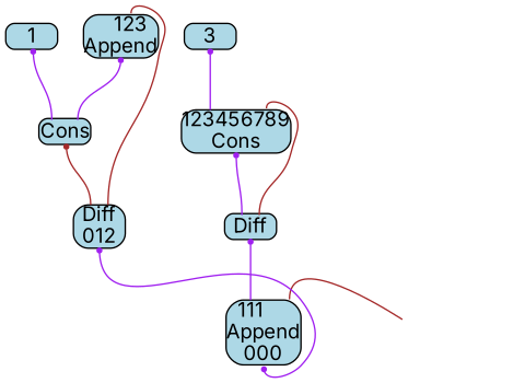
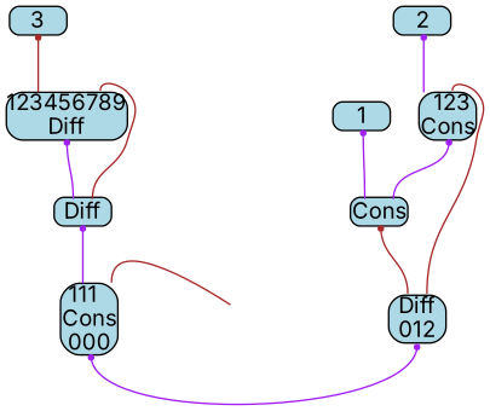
  graph {
    fontname=Inter
    node [fillcolor=lightblue fontname=Inter margin=0 shape=rect style="filled, rounded"]
    edge [arrowhead=dot arrowsize=0.4 arrowtail=dot color=purple fontname=Inter headport="P1:n" tailport="P0:s" dir=back]
-   n1 [height=0.25 label=< <TABLE BORDER="0" CELLBORDER="0" CELLSPACING="0" CELLPADDING="0">   <TR>     <TD BORDER="0" PORT="P1">111</TD>     <TD BORDER="0" PORT="P2"></TD>   </TR>   <TR><TD BORDER="0" COLSPAN="2">Append</TD></TR>   <TR><TD BORDER="0" COLSPAN="2" PORT="P0">000</TD></TR> </TABLE>> width=0.5]
+   n1 [height=0.25 label=< <TABLE BORDER="0" CELLBORDER="0" CELLSPACING="0" CELLPADDING="0">   <TR>     <TD BORDER="0" PORT="P1">111</TD>     <TD BORDER="0" PORT="P2"></TD>   </TR>   <TR><TD BORDER="0" COLSPAN="2">Cons</TD></TR>   <TR><TD BORDER="0" COLSPAN="2" PORT="P0">000</TD></TR> </TABLE>> width=0.5]
    _N_for_free_port_P2 [height=0.25 style=invis width=0.5]
-   n4 [height=0.25 label=< <TABLE BORDER="0" CELLBORDER="0" CELLSPACING="0" CELLPADDING="0">   <TR>     <TD BORDER="0" PORT="P1"></TD>     <TD BORDER="0" PORT="P2">123</TD>   </TR>   <TR><TD BORDER="0" COLSPAN="2">Append</TD></TR>   <TR><TD BORDER="0" COLSPAN="2" PORT="P0"></TD></TR> </TABLE>> width=0.5]
+   n3 [height=0.25 label=< <TABLE BORDER="0" CELLBORDER="0" CELLSPACING="0" CELLPADDING="0">   <TR><TD BORDER="0" COLSPAN="2">2</TD></TR>   <TR><TD BORDER="0" COLSPAN="2" PORT="P0"></TD></TR> </TABLE>> width=0.5]
+   n4 [height=0.25 label=< <TABLE BORDER="0" CELLBORDER="0" CELLSPACING="0" CELLPADDING="0">   <TR>     <TD BORDER="0" PORT="P1"></TD>     <TD BORDER="0" PORT="P2">123</TD>   </TR>   <TR><TD BORDER="0" COLSPAN="2">Cons</TD></TR>   <TR><TD BORDER="0" COLSPAN="2" PORT="P0"></TD></TR> </TABLE>> width=0.5]
    n5 [height=0.25 label=< <TABLE BORDER="0" CELLBORDER="0" CELLSPACING="0" CELLPADDING="0">   <TR>     <TD BORDER="0" PORT="P1"></TD>     <TD BORDER="0" PORT="P2"></TD>   </TR>   <TR><TD BORDER="0" COLSPAN="2">Cons</TD></TR>   <TR><TD BORDER="0" COLSPAN="2" PORT="P0"></TD></TR> </TABLE>> width=0.5]
    n6 [height=0.25 label=< <TABLE BORDER="0" CELLBORDER="0" CELLSPACING="0" CELLPADDING="0">   <TR>     <TD BORDER="0" PORT="P1"></TD>     <TD BORDER="0" PORT="P2"></TD>   </TR>   <TR><TD BORDER="0" COLSPAN="2">Diff</TD></TR>   <TR><TD BORDER="0" COLSPAN="2" PORT="P0">012</TD></TR> </TABLE>> width=0.5]
    n7 [height=0.25 label=< <TABLE BORDER="0" CELLBORDER="0" CELLSPACING="0" CELLPADDING="0">   <TR><TD BORDER="0" COLSPAN="2">1</TD></TR>   <TR><TD BORDER="0" COLSPAN="2" PORT="P0"></TD></TR> </TABLE>> width=0.5]
    n8 [height=0.25 label=< <TABLE BORDER="0" CELLBORDER="0" CELLSPACING="0" CELLPADDING="0">   <TR><TD BORDER="0" COLSPAN="2">3</TD></TR>   <TR><TD BORDER="0" COLSPAN="2" PORT="P0"></TD></TR> </TABLE>> width=0.5]
-   n9 [height=0.25 label=< <TABLE BORDER="0" CELLBORDER="0" CELLSPACING="0" CELLPADDING="0">   <TR>     <TD BORDER="0" PORT="P1">12345</TD>     <TD BORDER="0" PORT="P2">6789</TD>   </TR>   <TR><TD BORDER="0" COLSPAN="2">Cons</TD></TR>   <TR><TD BORDER="0" COLSPAN="2" PORT="P0"></TD></TR> </TABLE>> width=0.5]
+   n9 [height=0.25 label=< <TABLE BORDER="0" CELLBORDER="0" CELLSPACING="0" CELLPADDING="0">   <TR>     <TD BORDER="0" PORT="P1">12345</TD>     <TD BORDER="0" PORT="P2">6789</TD>   </TR>   <TR><TD BORDER="0" COLSPAN="2">Diff</TD></TR>   <TR><TD BORDER="0" COLSPAN="2" PORT="P0"></TD></TR> </TABLE>> width=0.5]
    n10 [height=0.25 label=< <TABLE BORDER="0" CELLBORDER="0" CELLSPACING="0" CELLPADDING="0">   <TR>     <TD BORDER="0" PORT="P1"></TD>     <TD BORDER="0" PORT="P2"></TD>   </TR>   <TR><TD BORDER="0" COLSPAN="2">Diff</TD></TR>   <TR><TD BORDER="0" COLSPAN="2" PORT="P0"></TD></TR> </TABLE>> width=0.5]
    subgraph sub_1 {
      rank=same
      n1
      _N_for_free_port_P2
    }
    n1 -- _N_for_free_port_P2 [color=brown tailport="P2:n" dir=""]
+   n3 -- n4
    n4 -- n5 [headport="P2:n"]
    n4 -- n6 [color=brown headport="P2:n" tailport="P2:n" dir=""]
    n5 -- n6 [color=brown]
    n6 -- n1 [constraint=false dir=both headport="P0:s"]
    n7 -- n5
-   n8 -- n9
+   n8 -- n9 [color=brown]
    n9 -- n10
    n9 -- n10 [color=brown headport="P2:n" tailport="P2:n" dir=""]
    n10 -- n1
  }
